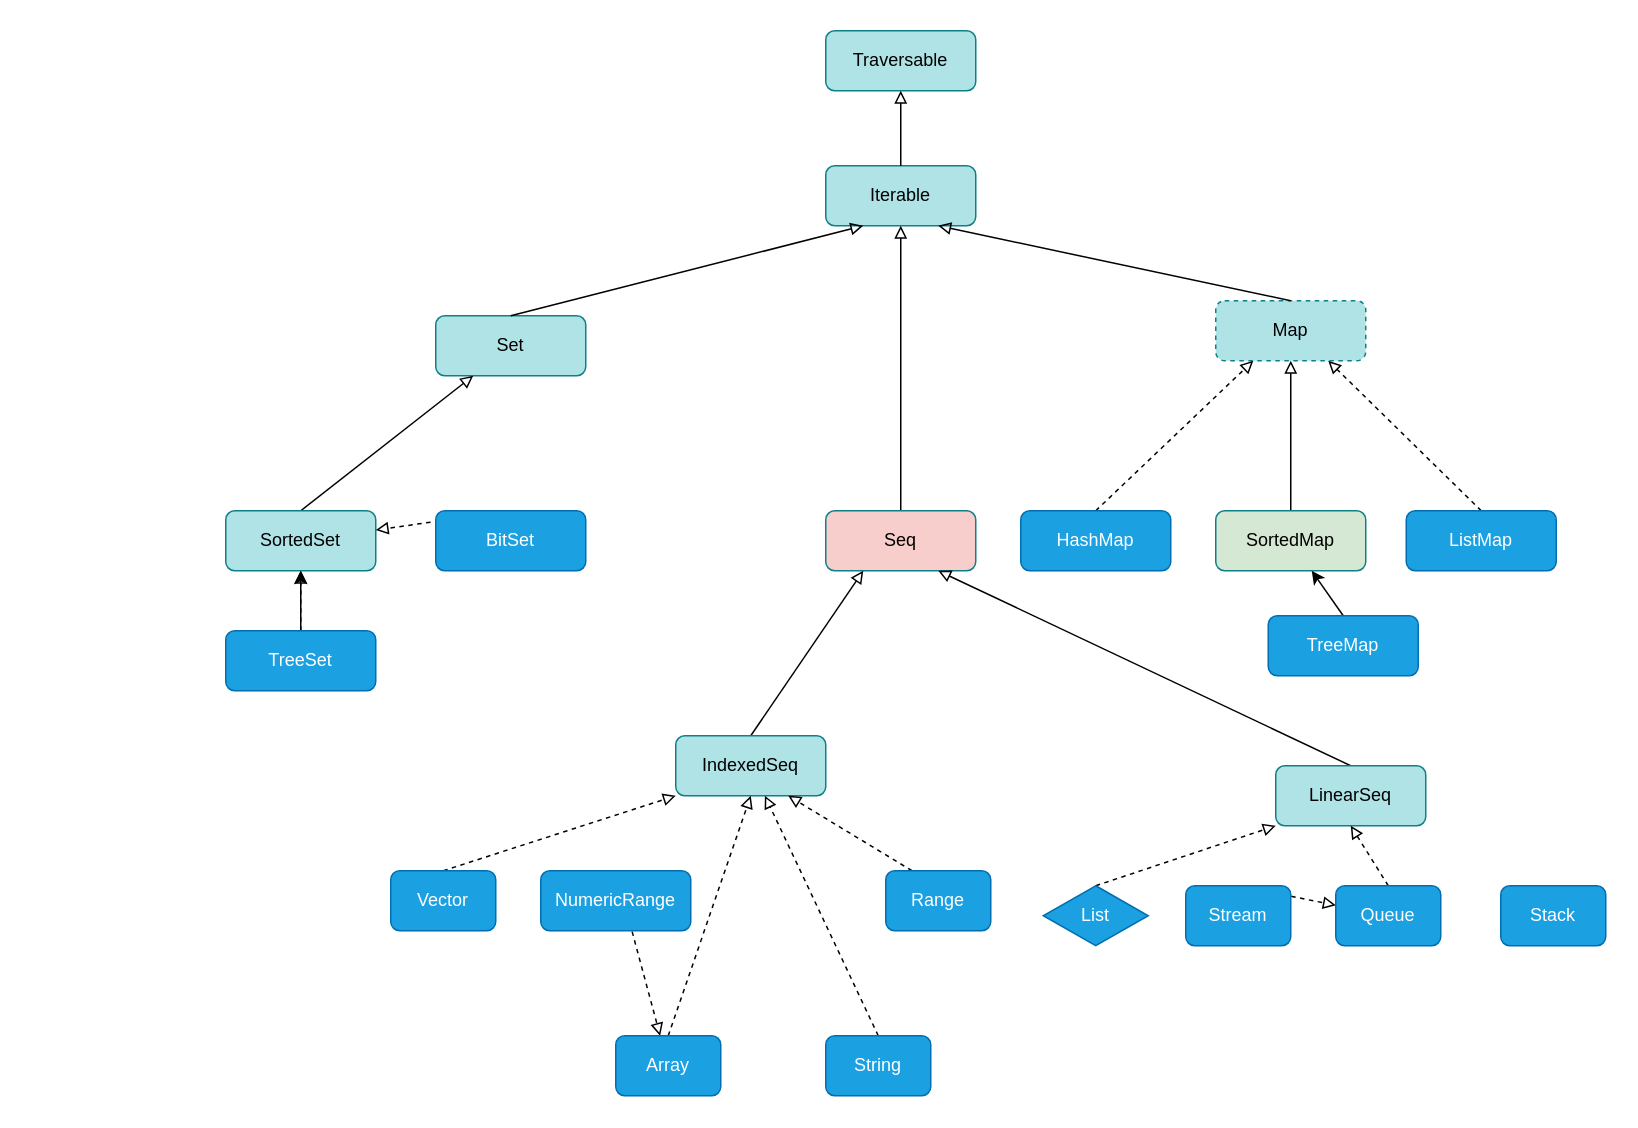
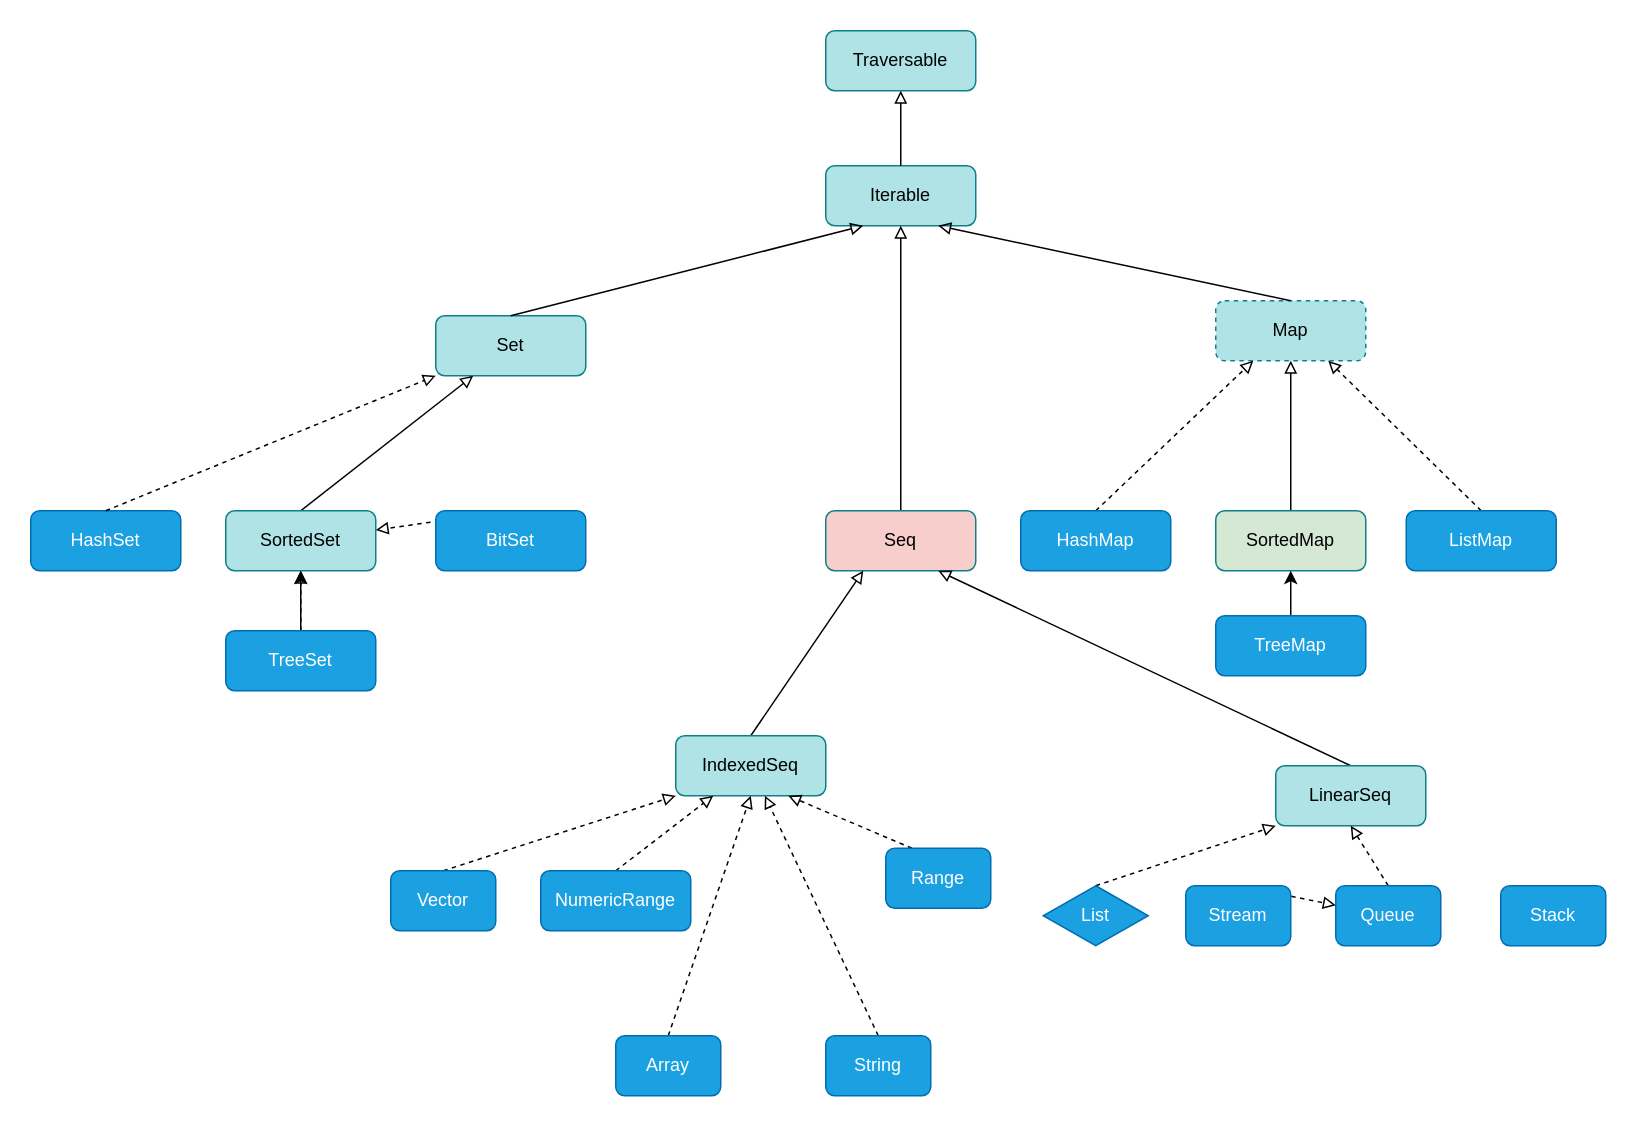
  <mxCell id="0" />
  <mxCell id="1" parent="0" />
  <mxCell id="2" value="Traversable" style="rounded=1;whiteSpace=wrap;html=1;fillColor=#b0e3e6;strokeColor=#0e8088;" parent="1" vertex="1"><mxGeometry x="550" y="20" width="100" height="40" as="geometry" /></mxCell>
  <mxCell id="3" value="Iterable" style="rounded=1;whiteSpace=wrap;html=1;fillColor=#b0e3e6;strokeColor=#0e8088;" parent="1" vertex="1"><mxGeometry x="550" y="110" width="100" height="40" as="geometry" /></mxCell>
  <mxCell id="4" value="Set" style="rounded=1;whiteSpace=wrap;html=1;fillColor=#b0e3e6;strokeColor=#0e8088;" parent="1" vertex="1"><mxGeometry x="290" y="210" width="100" height="40" as="geometry" /></mxCell>
  <mxCell id="5" value="Map" style="rounded=1;whiteSpace=wrap;html=1;fillColor=#b0e3e6;strokeColor=#0e8088;dashed=1;" parent="1" vertex="1"><mxGeometry x="810" y="200" width="100" height="40" as="geometry" /></mxCell>
  <mxCell id="6" value="" style="endArrow=block;html=1;entryX=0.25;entryY=1;entryDx=0;entryDy=0;exitX=0.5;exitY=0;exitDx=0;exitDy=0;endFill=0;" parent="1" source="4" target="3" edge="1"><mxGeometry width="50" height="50" relative="1" as="geometry"><mxPoint x="500" y="460" as="sourcePoint" /><mxPoint x="550" y="410" as="targetPoint" /></mxGeometry></mxCell>
  <mxCell id="7" value="" style="endArrow=block;html=1;entryX=0.75;entryY=1;entryDx=0;entryDy=0;exitX=0.5;exitY=0;exitDx=0;exitDy=0;endFill=0;" parent="1" source="5" target="3" edge="1"><mxGeometry width="50" height="50" relative="1" as="geometry"><mxPoint x="470" y="210" as="sourcePoint" /><mxPoint x="585" y="160" as="targetPoint" /></mxGeometry></mxCell>
  <mxCell id="8" value="" style="endArrow=block;html=1;entryX=0.5;entryY=1;entryDx=0;entryDy=0;exitX=0.5;exitY=0;exitDx=0;exitDy=0;endFill=0;" parent="1" source="3" target="2" edge="1"><mxGeometry width="50" height="50" relative="1" as="geometry"><mxPoint x="600" y="120" as="sourcePoint" /><mxPoint x="670" y="400" as="targetPoint" /></mxGeometry></mxCell>
+ <mxCell id="9" value="HashSet" style="rounded=1;whiteSpace=wrap;html=1;fillColor=#1ba1e2;strokeColor=#006EAF;fontColor=#ffffff;" parent="1" vertex="1"><mxGeometry x="20" y="340" width="100" height="40" as="geometry" /></mxCell>
  <mxCell id="10" style="rounded=1;orthogonalLoop=1;jettySize=auto;html=1;exitX=0.5;exitY=0;exitDx=0;exitDy=0;entryX=0.25;entryY=1;entryDx=0;entryDy=0;endFill=0;endArrow=block;" parent="1" source="11" target="4" edge="1"><mxGeometry relative="1" as="geometry" /></mxCell>
  <mxCell id="11" value="SortedSet" style="rounded=1;whiteSpace=wrap;html=1;fillColor=#b0e3e6;strokeColor=#0e8088;" parent="1" vertex="1"><mxGeometry x="150" y="340" width="100" height="40" as="geometry" /></mxCell>
  <mxCell id="12" style="edgeStyle=none;rounded=1;orthogonalLoop=1;jettySize=auto;html=1;exitX=0.5;exitY=0;exitDx=0;exitDy=0;dashed=1;endFill=0;endArrow=block;" parent="1" source="13" target="11" edge="1"><mxGeometry relative="1" as="geometry"><mxPoint x="340" y="250" as="targetPoint" /></mxGeometry></mxCell>
  <mxCell id="13" value="BitSet" style="rounded=1;whiteSpace=wrap;html=1;fillColor=#1ba1e2;strokeColor=#006EAF;fontColor=#ffffff;" parent="1" vertex="1"><mxGeometry x="290" y="340" width="100" height="40" as="geometry" /></mxCell>
+ <mxCell id="14" value="" style="endArrow=block;html=1;entryX=0;entryY=1;entryDx=0;entryDy=0;exitX=0.5;exitY=0;exitDx=0;exitDy=0;endFill=0;dashed=1;" parent="1" source="9" target="4" edge="1"><mxGeometry width="50" height="50" relative="1" as="geometry"><mxPoint x="50" y="310" as="sourcePoint" /><mxPoint x="100" y="260" as="targetPoint" /></mxGeometry></mxCell>
  <mxCell id="15" style="edgeStyle=none;rounded=0;orthogonalLoop=1;jettySize=auto;html=1;exitX=0.5;exitY=0;exitDx=0;exitDy=0;entryX=0.5;entryY=1;entryDx=0;entryDy=0;" parent="1" source="17" target="11" edge="1"><mxGeometry relative="1" as="geometry" /></mxCell>
  <mxCell id="16" value="" style="edgeStyle=orthogonalEdgeStyle;rounded=1;orthogonalLoop=1;jettySize=auto;html=1;dashed=1;endArrow=block;endFill=0;" edge="1" parent="1" source="17" target="11"><mxGeometry relative="1" as="geometry" /></mxCell>
  <mxCell id="17" value="TreeSet" style="rounded=1;whiteSpace=wrap;html=1;fillColor=#1ba1e2;strokeColor=#006EAF;fontColor=#ffffff;" parent="1" vertex="1"><mxGeometry x="150" y="420" width="100" height="40" as="geometry" /></mxCell>
  <mxCell id="18" style="edgeStyle=none;rounded=1;orthogonalLoop=1;jettySize=auto;html=1;exitX=0.5;exitY=0;exitDx=0;exitDy=0;entryX=0.5;entryY=1;entryDx=0;entryDy=0;endFill=0;endArrow=block;" parent="1" source="19" target="3" edge="1"><mxGeometry relative="1" as="geometry" /></mxCell>
  <mxCell id="19" value="Seq" style="rounded=1;whiteSpace=wrap;html=1;fillColor=#f8cecc;strokeColor=#0e8088;" parent="1" vertex="1"><mxGeometry x="550" y="340" width="100" height="40" as="geometry" /></mxCell>
  <mxCell id="20" style="edgeStyle=none;rounded=1;orthogonalLoop=1;jettySize=auto;html=1;exitX=0.5;exitY=0;exitDx=0;exitDy=0;entryX=0.25;entryY=1;entryDx=0;entryDy=0;dashed=1;endFill=0;endArrow=block;" parent="1" source="21" target="5" edge="1"><mxGeometry relative="1" as="geometry" /></mxCell>
  <mxCell id="21" value="HashMap" style="rounded=1;whiteSpace=wrap;html=1;fillColor=#1ba1e2;strokeColor=#006EAF;fontColor=#ffffff;" parent="1" vertex="1"><mxGeometry x="680" y="340" width="100" height="40" as="geometry" /></mxCell>
  <mxCell id="22" style="edgeStyle=none;rounded=1;orthogonalLoop=1;jettySize=auto;html=1;exitX=0.5;exitY=0;exitDx=0;exitDy=0;entryX=0.5;entryY=1;entryDx=0;entryDy=0;endFill=0;endArrow=block;" parent="1" source="23" target="5" edge="1"><mxGeometry relative="1" as="geometry" /></mxCell>
  <mxCell id="23" value="SortedMap" style="rounded=1;whiteSpace=wrap;html=1;fillColor=#d5e8d4;strokeColor=#0e8088;" parent="1" vertex="1"><mxGeometry x="810" y="340" width="100" height="40" as="geometry" /></mxCell>
  <mxCell id="24" style="edgeStyle=none;rounded=1;orthogonalLoop=1;jettySize=auto;html=1;exitX=0.5;exitY=0;exitDx=0;exitDy=0;entryX=0.75;entryY=1;entryDx=0;entryDy=0;dashed=1;endFill=0;endArrow=block;" parent="1" source="25" target="5" edge="1"><mxGeometry relative="1" as="geometry" /></mxCell>
  <mxCell id="25" value="ListMap" style="rounded=1;whiteSpace=wrap;html=1;fillColor=#1ba1e2;strokeColor=#006EAF;fontColor=#ffffff;" parent="1" vertex="1"><mxGeometry x="937" y="340" width="100" height="40" as="geometry" /></mxCell>
  <mxCell id="26" style="edgeStyle=none;rounded=1;orthogonalLoop=1;jettySize=auto;html=1;exitX=0.5;exitY=0;exitDx=0;exitDy=0;entryX=0.25;entryY=1;entryDx=0;entryDy=0;endFill=0;endArrow=block;" parent="1" source="27" target="19" edge="1"><mxGeometry relative="1" as="geometry" /></mxCell>
  <mxCell id="27" value="IndexedSeq" style="rounded=1;whiteSpace=wrap;html=1;fillColor=#b0e3e6;strokeColor=#0e8088;" parent="1" vertex="1"><mxGeometry x="450" y="490" width="100" height="40" as="geometry" /></mxCell>
  <mxCell id="28" style="edgeStyle=none;rounded=1;orthogonalLoop=1;jettySize=auto;html=1;exitX=0.5;exitY=0;exitDx=0;exitDy=0;entryX=0.75;entryY=1;entryDx=0;entryDy=0;endFill=0;endArrow=block;" parent="1" source="29" target="19" edge="1"><mxGeometry relative="1" as="geometry" /></mxCell>
  <mxCell id="29" value="LinearSeq" style="rounded=1;whiteSpace=wrap;html=1;fillColor=#b0e3e6;strokeColor=#0e8088;" parent="1" vertex="1"><mxGeometry x="850" y="510" width="100" height="40" as="geometry" /></mxCell>
  <mxCell id="30" style="edgeStyle=none;rounded=1;orthogonalLoop=1;jettySize=auto;html=1;exitX=0.5;exitY=0;exitDx=0;exitDy=0;entryX=0;entryY=1;entryDx=0;entryDy=0;dashed=1;endFill=0;endArrow=block;" parent="1" source="31" target="27" edge="1"><mxGeometry relative="1" as="geometry" /></mxCell>
  <mxCell id="31" value="Vector" style="rounded=1;whiteSpace=wrap;html=1;fillColor=#1ba1e2;strokeColor=#006EAF;fontColor=#ffffff;" parent="1" vertex="1"><mxGeometry x="260" y="580" width="70" height="40" as="geometry" /></mxCell>
- <mxCell id="32" style="edgeStyle=none;rounded=1;orthogonalLoop=1;jettySize=auto;html=1;exitX=0.5;exitY=0;exitDx=0;exitDy=0;dashed=1;endFill=0;endArrow=block;" parent="1" source="33" target="35" edge="1"><mxGeometry relative="1" as="geometry" /></mxCell>
+ <mxCell id="32" style="edgeStyle=none;rounded=1;orthogonalLoop=1;jettySize=auto;html=1;exitX=0.5;exitY=0;exitDx=0;exitDy=0;entryX=0.25;entryY=1;entryDx=0;entryDy=0;dashed=1;endFill=0;endArrow=block;" parent="1" source="33" target="27" edge="1"><mxGeometry relative="1" as="geometry" /></mxCell>
  <mxCell id="33" value="NumericRange" style="rounded=1;whiteSpace=wrap;html=1;fillColor=#1ba1e2;strokeColor=#006EAF;fontColor=#ffffff;" parent="1" vertex="1"><mxGeometry x="360" y="580" width="100" height="40" as="geometry" /></mxCell>
  <mxCell id="34" style="edgeStyle=none;rounded=1;orthogonalLoop=1;jettySize=auto;html=1;exitX=0.5;exitY=0;exitDx=0;exitDy=0;entryX=0.5;entryY=1;entryDx=0;entryDy=0;dashed=1;endFill=0;endArrow=block;" parent="1" source="35" target="27" edge="1"><mxGeometry relative="1" as="geometry" /></mxCell>
  <mxCell id="35" value="Array" style="rounded=1;whiteSpace=wrap;html=1;fillColor=#1ba1e2;strokeColor=#006EAF;fontColor=#ffffff;" parent="1" vertex="1"><mxGeometry x="410" y="690" width="70" height="40" as="geometry" /></mxCell>
  <mxCell id="36" style="edgeStyle=none;rounded=1;orthogonalLoop=1;jettySize=auto;html=1;exitX=0.5;exitY=0;exitDx=0;exitDy=0;dashed=1;endFill=0;endArrow=block;" parent="1" source="37" target="27" edge="1"><mxGeometry relative="1" as="geometry" /></mxCell>
  <mxCell id="37" value="String" style="rounded=1;whiteSpace=wrap;html=1;fillColor=#1ba1e2;strokeColor=#006EAF;fontColor=#ffffff;" parent="1" vertex="1"><mxGeometry x="550" y="690" width="70" height="40" as="geometry" /></mxCell>
  <mxCell id="38" style="edgeStyle=none;rounded=1;orthogonalLoop=1;jettySize=auto;html=1;exitX=0.25;exitY=0;exitDx=0;exitDy=0;entryX=0.75;entryY=1;entryDx=0;entryDy=0;dashed=1;endFill=0;endArrow=block;" parent="1" source="39" target="27" edge="1"><mxGeometry relative="1" as="geometry" /></mxCell>
- <mxCell id="39" value="Range" style="rounded=1;whiteSpace=wrap;html=1;fillColor=#1ba1e2;strokeColor=#006EAF;fontColor=#ffffff;" parent="1" vertex="1"><mxGeometry x="590" y="580" width="70" height="40" as="geometry" /></mxCell>
+ <mxCell id="39" value="Range" style="rounded=1;whiteSpace=wrap;html=1;fillColor=#1ba1e2;strokeColor=#006EAF;fontColor=#ffffff;" parent="1" vertex="1"><mxGeometry x="590" y="565" width="70" height="40" as="geometry" /></mxCell>
  <mxCell id="40" style="edgeStyle=none;rounded=1;orthogonalLoop=1;jettySize=auto;html=1;exitX=0.5;exitY=0;exitDx=0;exitDy=0;entryX=0;entryY=1;entryDx=0;entryDy=0;dashed=1;endFill=0;endArrow=block;" parent="1" source="41" target="29" edge="1"><mxGeometry relative="1" as="geometry" /></mxCell>
  <mxCell id="41" value="List" style="rhombus;whiteSpace=wrap;html=1;fillColor=#1ba1e2;strokeColor=#006EAF;fontColor=#ffffff;" parent="1" vertex="1"><mxGeometry x="695" y="590" width="70" height="40" as="geometry" /></mxCell>
  <mxCell id="42" style="edgeStyle=none;rounded=1;orthogonalLoop=1;jettySize=auto;html=1;exitX=0.5;exitY=0;exitDx=0;exitDy=0;dashed=1;endFill=0;endArrow=block;" parent="1" source="43" target="45" edge="1"><mxGeometry relative="1" as="geometry" /></mxCell>
  <mxCell id="43" value="Stream" style="rounded=1;whiteSpace=wrap;html=1;fillColor=#1ba1e2;strokeColor=#006EAF;fontColor=#ffffff;" parent="1" vertex="1"><mxGeometry x="790" y="590" width="70" height="40" as="geometry" /></mxCell>
  <mxCell id="44" style="edgeStyle=none;rounded=1;orthogonalLoop=1;jettySize=auto;html=1;exitX=0.5;exitY=0;exitDx=0;exitDy=0;entryX=0.5;entryY=1;entryDx=0;entryDy=0;dashed=1;endFill=0;endArrow=block;" parent="1" source="45" target="29" edge="1"><mxGeometry relative="1" as="geometry" /></mxCell>
  <mxCell id="45" value="Queue" style="rounded=1;whiteSpace=wrap;html=1;fillColor=#1ba1e2;strokeColor=#006EAF;fontColor=#ffffff;" parent="1" vertex="1"><mxGeometry x="890" y="590" width="70" height="40" as="geometry" /></mxCell>
  <mxCell id="46" value="Stack" style="rounded=1;whiteSpace=wrap;html=1;fillColor=#1ba1e2;strokeColor=#006EAF;fontColor=#ffffff;" parent="1" vertex="1"><mxGeometry x="1000" y="590" width="70" height="40" as="geometry" /></mxCell>
  <mxCell id="47" style="edgeStyle=none;rounded=0;orthogonalLoop=1;jettySize=auto;html=1;exitX=0.5;exitY=0;exitDx=0;exitDy=0;" parent="1" source="48" target="23" edge="1"><mxGeometry relative="1" as="geometry" /></mxCell>
- <mxCell id="48" value="TreeMap" style="rounded=1;whiteSpace=wrap;html=1;fillColor=#1ba1e2;strokeColor=#006EAF;fontColor=#ffffff;" parent="1" vertex="1"><mxGeometry x="845" y="410" width="100" height="40" as="geometry" /></mxCell>
+ <mxCell id="48" value="TreeMap" style="rounded=1;whiteSpace=wrap;html=1;fillColor=#1ba1e2;strokeColor=#006EAF;fontColor=#ffffff;" parent="1" vertex="1"><mxGeometry x="810" y="410" width="100" height="40" as="geometry" /></mxCell>
